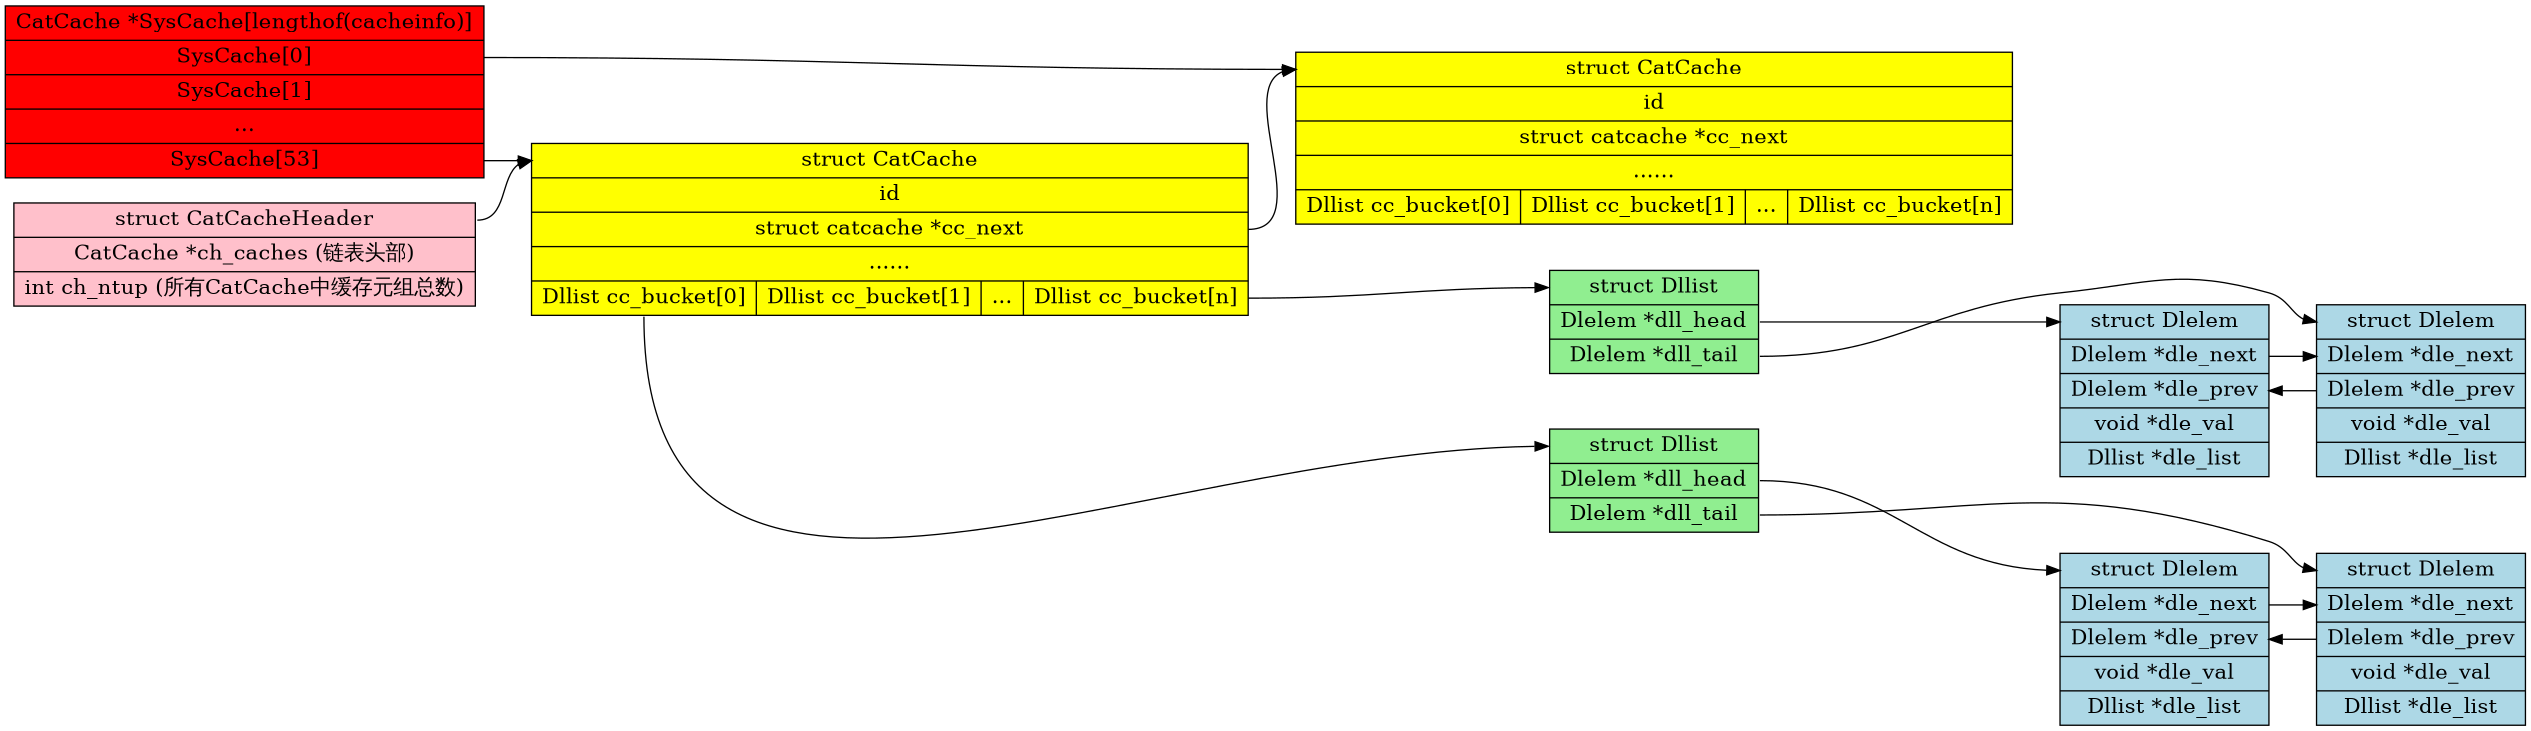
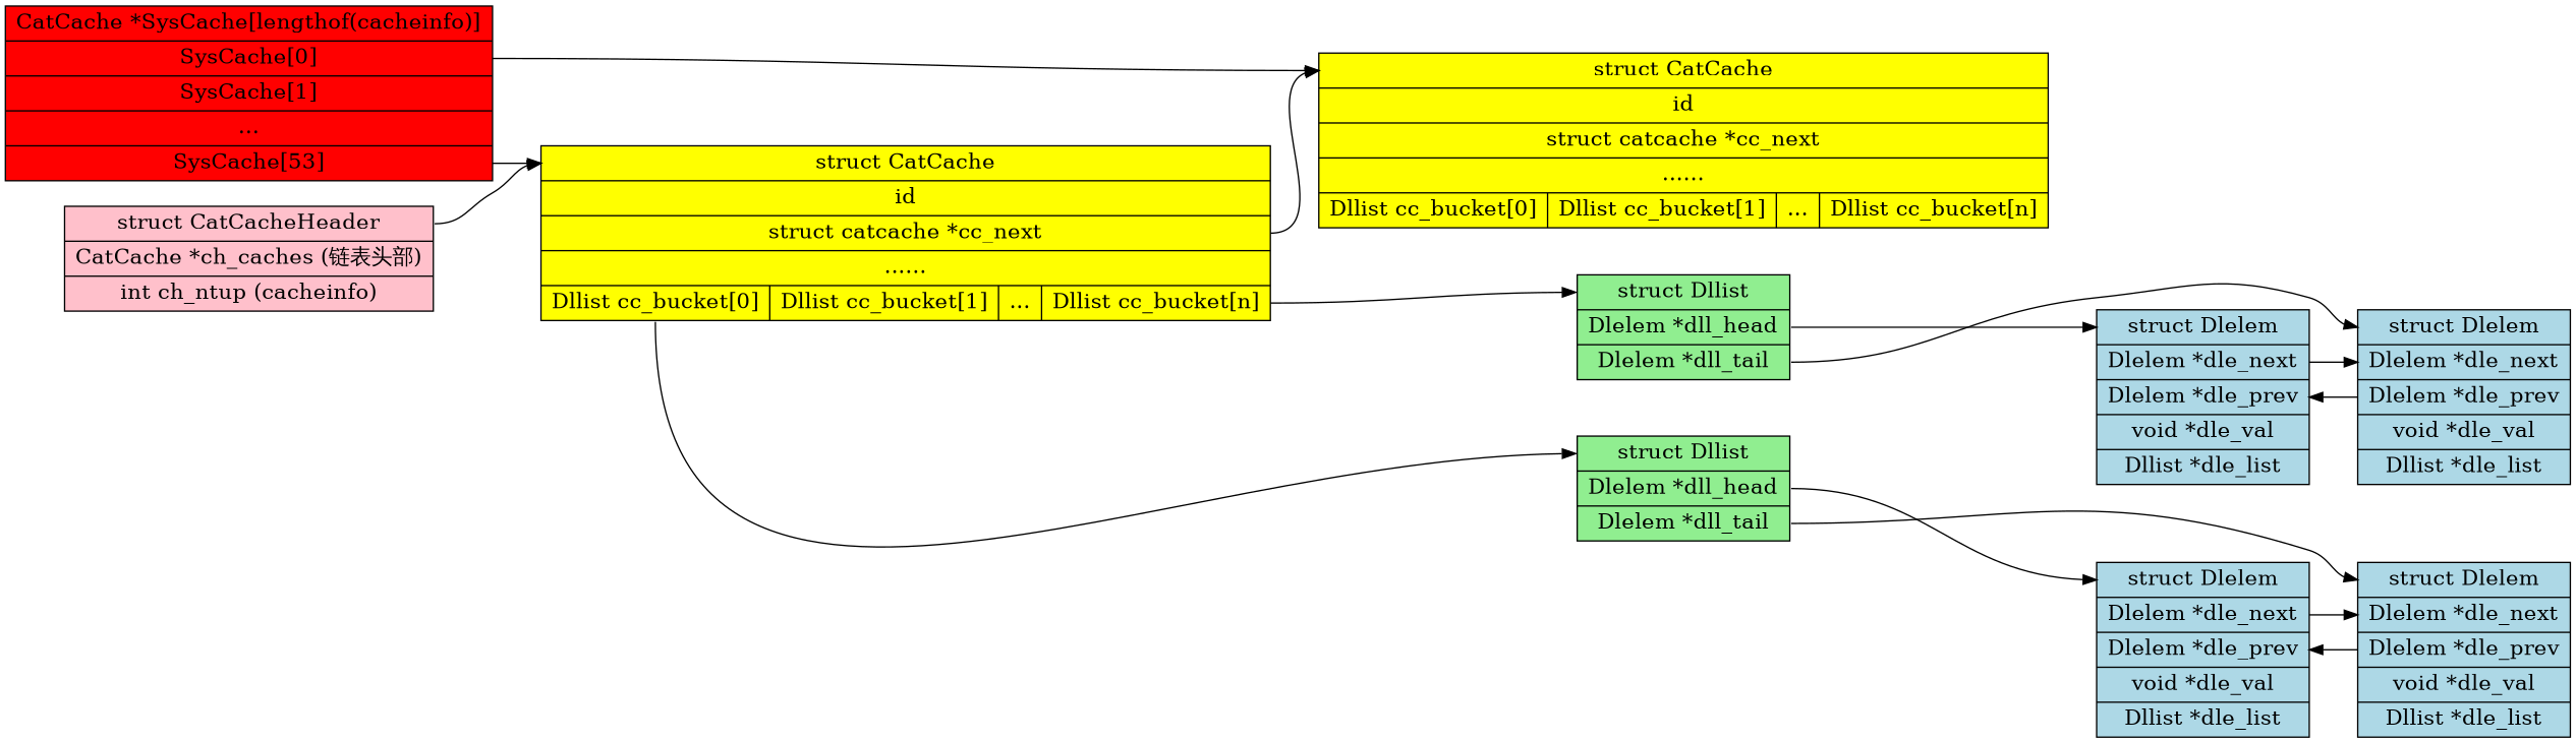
  digraph {
    bgcolor=white
    gradientangle=270
    rankdir=LR
    style=filled
    node [fillcolor=lightblue fontsize=16 gradientangle=90 shape=record style=filled]
    edge [headport=f0 tailport=f1]
    n1 [fillcolor=red label="<f0>CatCache *SysCache[lengthof(cacheinfo)]|<f1>SysCache[0]|<f2>SysCache[1]|...|<f3>SysCache[53]"]
    n2 [fillcolor=yellow label="<f0>struct CatCache|<f1>id\n		|<f3>struct catcache *cc_next\n		|......|{<f2>Dllist cc_bucket[0]|Dllist cc_bucket[1]|...|<fn>Dllist cc_bucket[n]}"]
    n3 [fillcolor=yellow label="<f0>struct CatCache|<f1>id\n		|<f3>struct catcache *cc_next\n		|......|{<f2>Dllist cc_bucket[0]|Dllist cc_bucket[1]|...|<fn>Dllist cc_bucket[n]}"]
    n4 [fillcolor=lightgreen label="<f0>struct Dllist|<f1>Dlelem *dll_head|<f2>Dlelem *dll_tail"]
    n5 [fillcolor=lightgreen label="<f0>struct Dllist|<f1>Dlelem *dll_head|<f2>Dlelem *dll_tail"]
    n6 [label="<f0>struct Dlelem|<f1>Dlelem *dle_next|<f2>Dlelem *dle_prev|<f3>void  *dle_val|<f4>Dllist *dle_list"]
    n7 [label="<f0>struct Dlelem|<f1>Dlelem *dle_next|<f2>Dlelem *dle_prev|<f3>void  *dle_val|<f4>Dllist *dle_list"]
    n8 [label="<f0>struct Dlelem|<f1>Dlelem *dle_next|<f2>Dlelem *dle_prev|<f3>void  *dle_val|<f4>Dllist *dle_list"]
    n9 [label="<f0>struct Dlelem|<f1>Dlelem *dle_next|<f2>Dlelem *dle_prev|<f3>void  *dle_val|<f4>Dllist *dle_list"]
-   n10 [fillcolor=pink label="<f0>struct CatCacheHeader\n		|CatCache *ch_caches  (链表头部)\n		|int ch_ntup (所有CatCache中缓存元组总数)"]
+   n10 [fillcolor=pink label="<f0>struct CatCacheHeader\n		|CatCache *ch_caches  (链表头部)\n		|int ch_ntup (cacheinfo)"]
    n1 -> n2 [tailport=f3]
    n1 -> n3
    n2 -> n3 [tailport=f3]
    n2 -> n4 [tailport=f2]
    n2 -> n5 [tailport=fn]
    n4 -> n6
    n4 -> n7 [tailport=f2]
    n5 -> n8
    n5 -> n9 [tailport=f2]
    n6 -> n7 [headport=f1]
    n7 -> n6 [headport=f2 tailport=f2]
    n8 -> n9 [headport=f1]
    n9 -> n8 [headport=f2 tailport=f2]
    n10 -> n2 [tailport=f0]
  }
